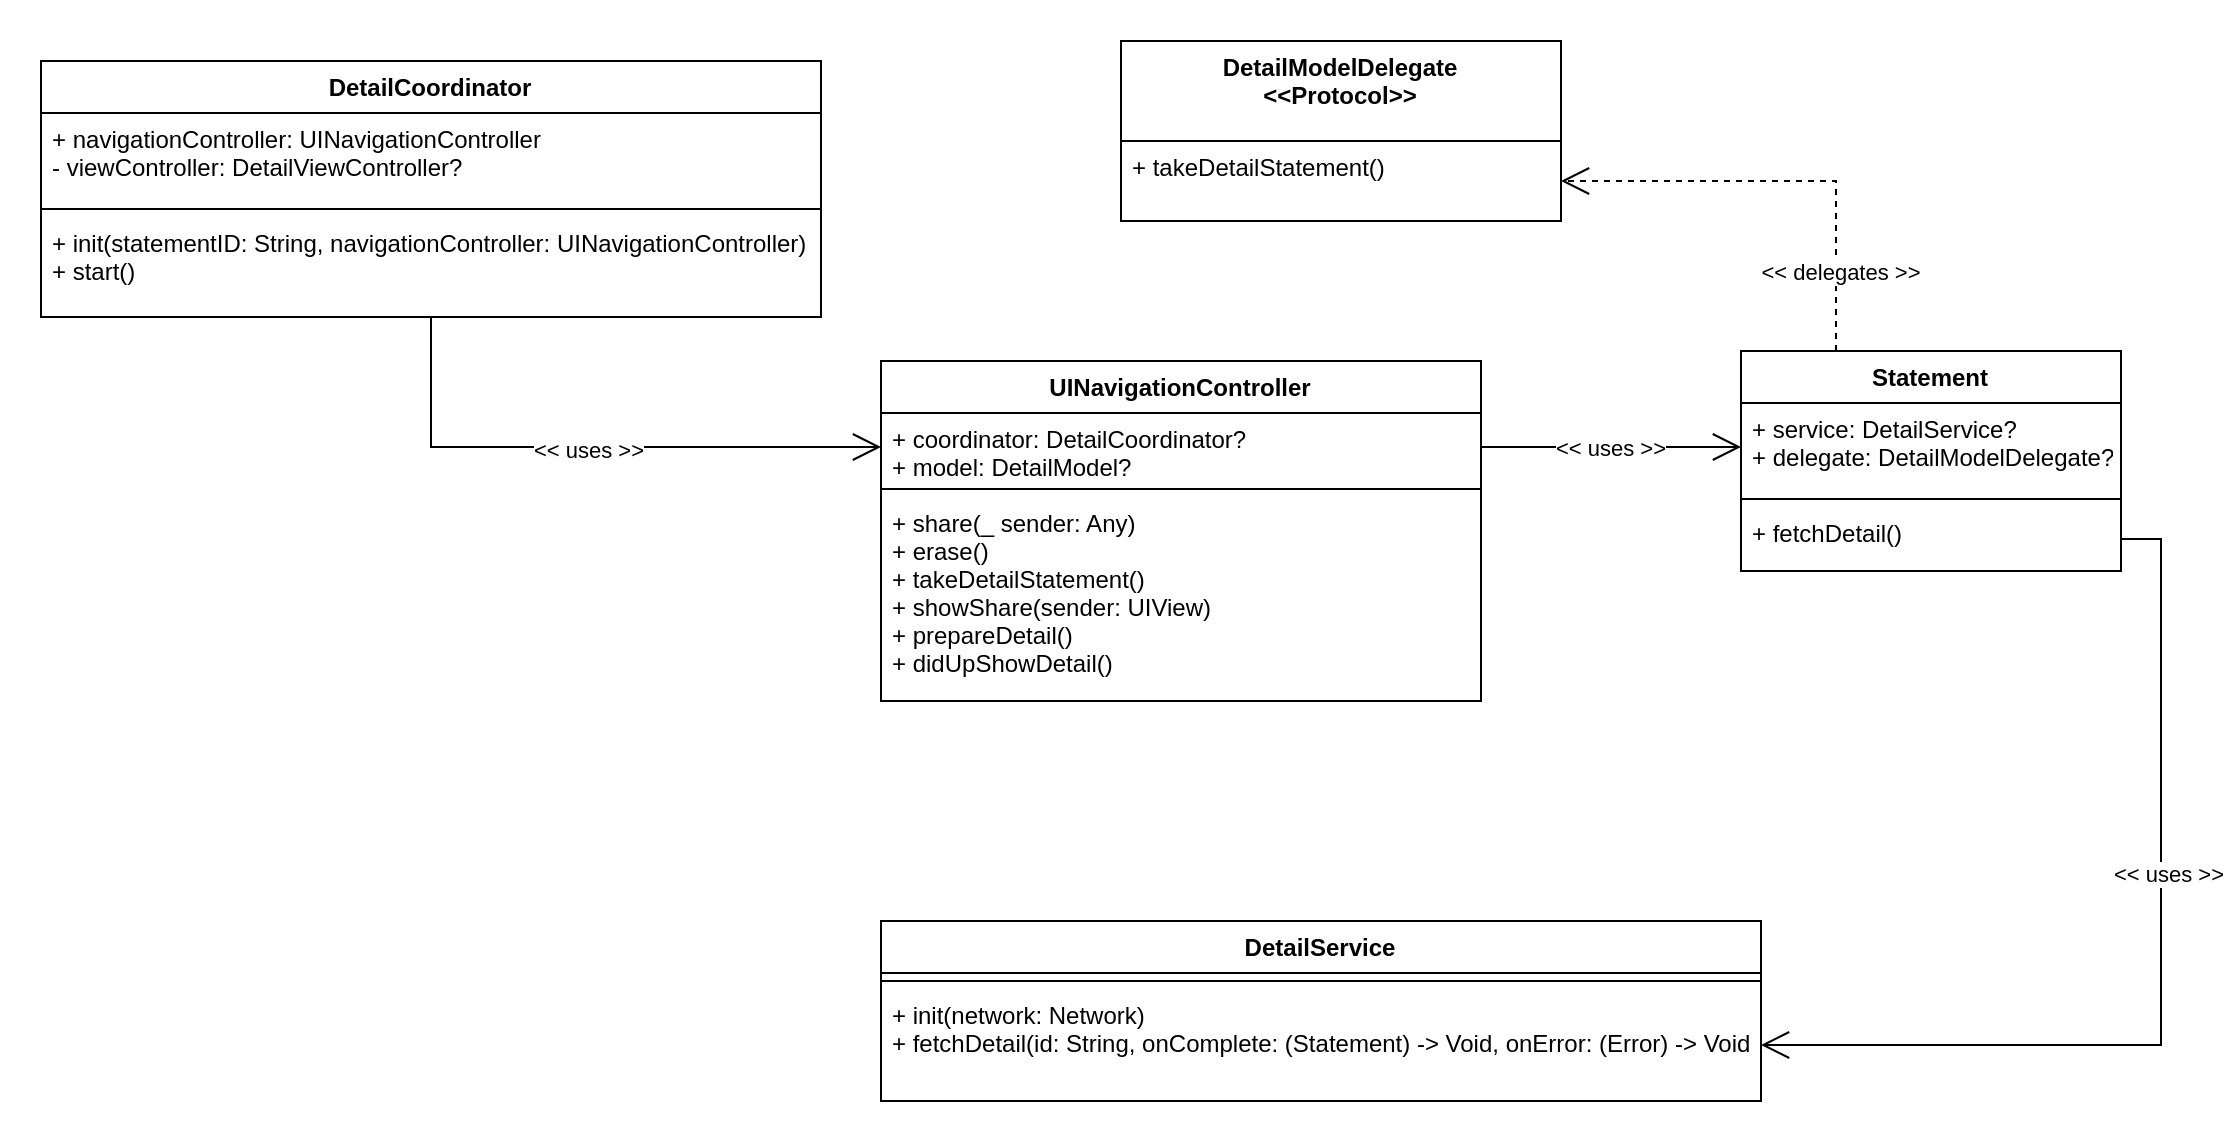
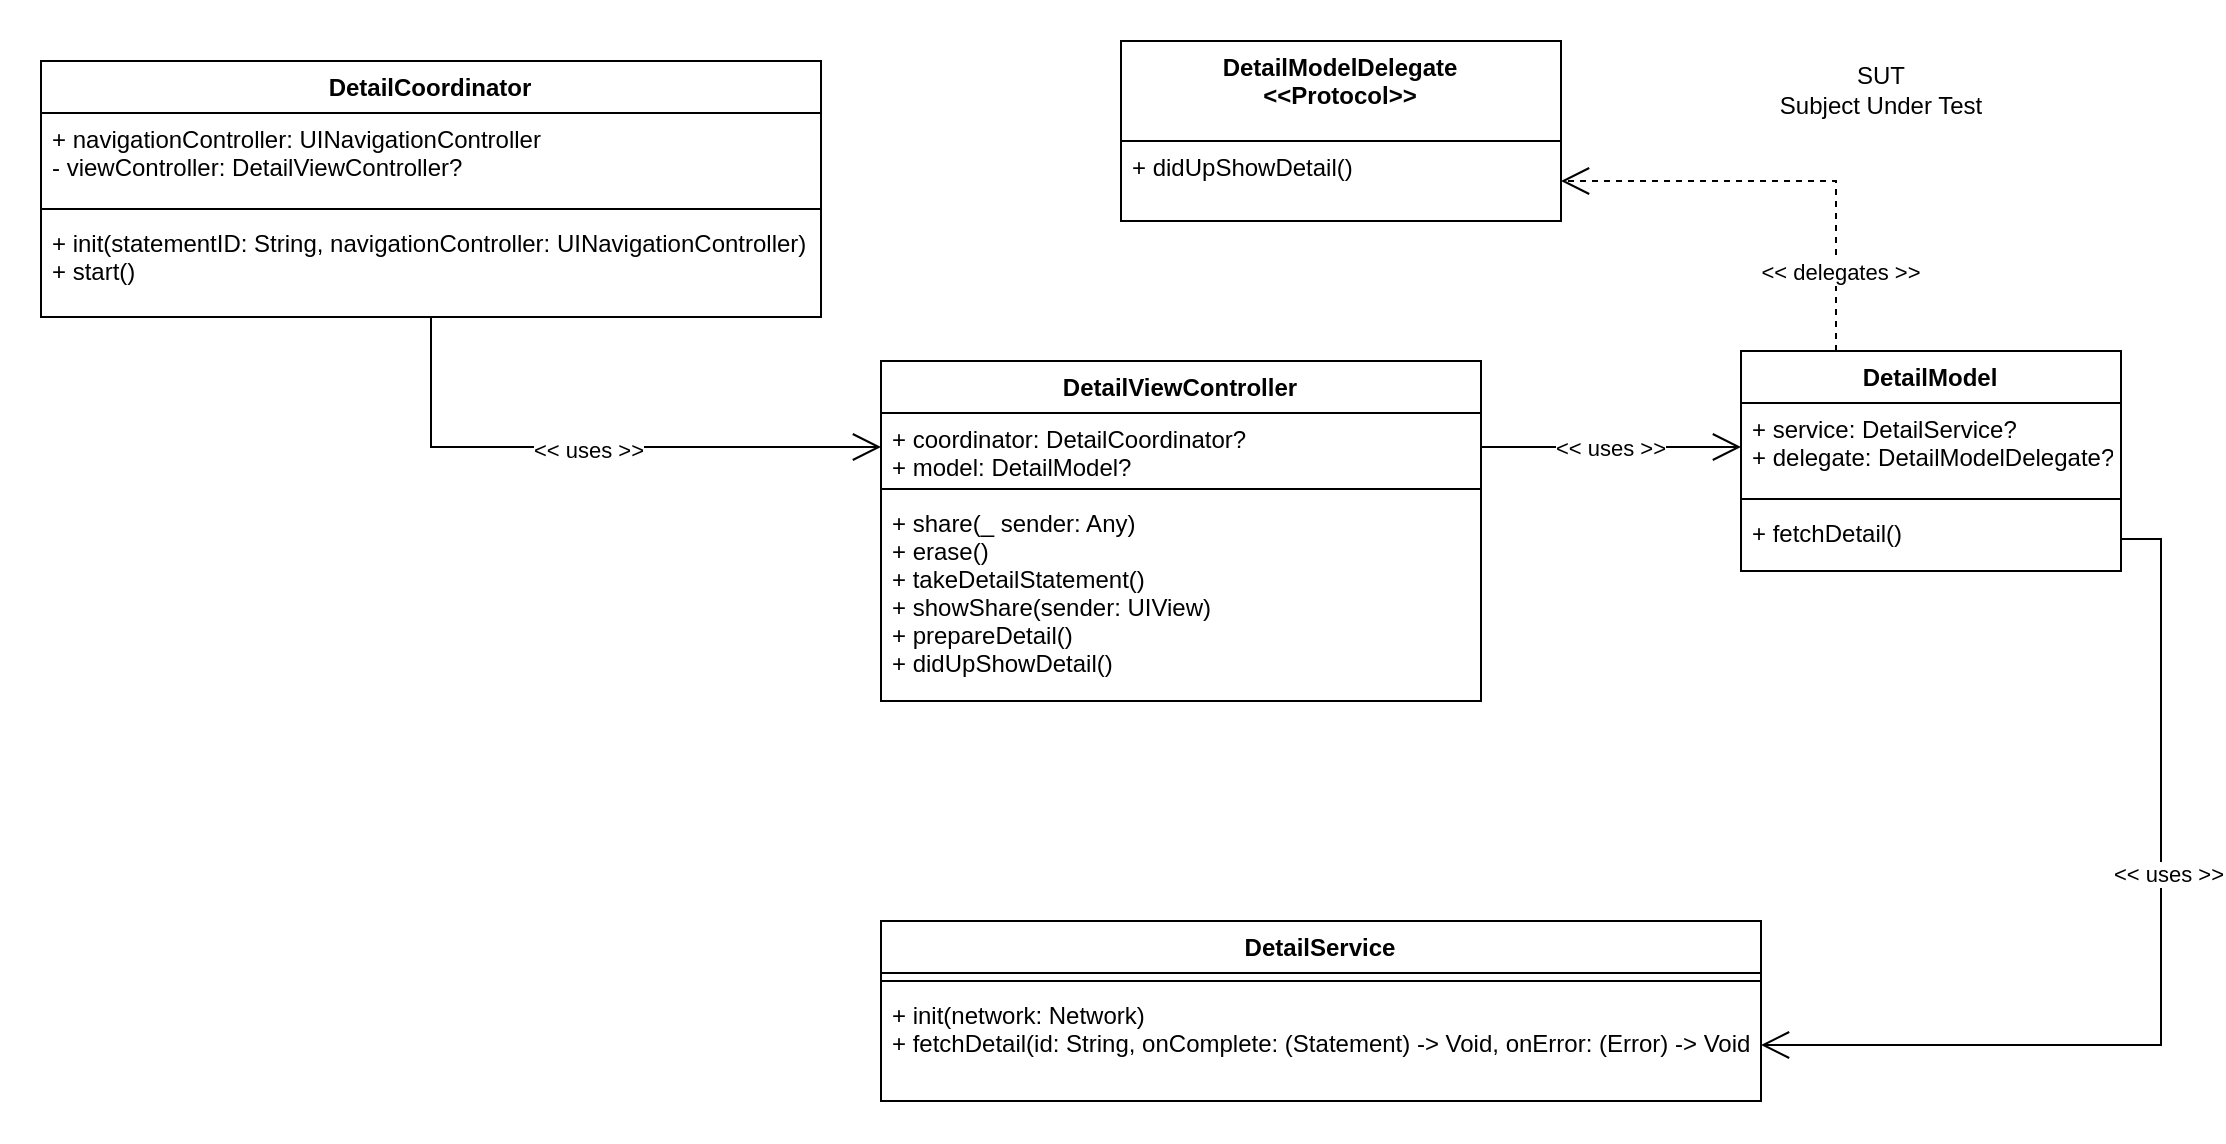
  <mxCell id="0" />
  <mxCell id="1" parent="0" />
- <mxCell id="2" value="UINavigationController" style="swimlane;fontStyle=1;align=center;verticalAlign=top;childLayout=stackLayout;horizontal=1;startSize=26;horizontalStack=0;resizeParent=1;resizeParentMax=0;resizeLast=0;collapsible=1;marginBottom=0;" vertex="1" parent="1"><mxGeometry x="440" y="180" width="300" height="170" as="geometry" /></mxCell>
+ <mxCell id="2" value="DetailViewController" style="swimlane;fontStyle=1;align=center;verticalAlign=top;childLayout=stackLayout;horizontal=1;startSize=26;horizontalStack=0;resizeParent=1;resizeParentMax=0;resizeLast=0;collapsible=1;marginBottom=0;" vertex="1" parent="1"><mxGeometry x="440" y="180" width="300" height="170" as="geometry" /></mxCell>
  <mxCell id="3" value="+ coordinator: DetailCoordinator?&#10;+ model: DetailModel?" style="text;strokeColor=none;fillColor=none;align=left;verticalAlign=top;spacingLeft=4;spacingRight=4;overflow=hidden;rotatable=0;points=[[0,0.5],[1,0.5]];portConstraint=eastwest;" vertex="1" parent="2"><mxGeometry y="26" width="300" height="34" as="geometry" /></mxCell>
  <mxCell id="4" value="" style="line;strokeWidth=1;fillColor=none;align=left;verticalAlign=middle;spacingTop=-1;spacingLeft=3;spacingRight=3;rotatable=0;labelPosition=right;points=[];portConstraint=eastwest;" vertex="1" parent="2"><mxGeometry y="60" width="300" height="8" as="geometry" /></mxCell>
  <mxCell id="5" value="+ share(_ sender: Any)&#10;+ erase()&#10;+ takeDetailStatement()&#10;+ showShare(sender: UIView)&#10;+ prepareDetail()&#10;+ didUpShowDetail() " style="text;strokeColor=none;fillColor=none;align=left;verticalAlign=top;spacingLeft=4;spacingRight=4;overflow=hidden;rotatable=0;points=[[0,0.5],[1,0.5]];portConstraint=eastwest;" vertex="1" parent="2"><mxGeometry y="68" width="300" height="102" as="geometry" /></mxCell>
  <mxCell id="6" value="DetailModelDelegate&#10;&lt;&lt;Protocol&gt;&gt;" style="swimlane;fontStyle=1;align=center;verticalAlign=top;childLayout=stackLayout;horizontal=1;startSize=50;horizontalStack=0;resizeParent=1;resizeParentMax=0;resizeLast=0;collapsible=1;marginBottom=0;" vertex="1" parent="1"><mxGeometry x="560" y="20" width="220" height="90" as="geometry" /></mxCell>
- <mxCell id="7" value="+ takeDetailStatement()" style="text;strokeColor=none;fillColor=none;align=left;verticalAlign=top;spacingLeft=4;spacingRight=4;overflow=hidden;rotatable=0;points=[[0,0.5],[1,0.5]];portConstraint=eastwest;" vertex="1" parent="6"><mxGeometry y="50" width="220" height="40" as="geometry" /></mxCell>
+ <mxCell id="7" value="+ didUpShowDetail()" style="text;strokeColor=none;fillColor=none;align=left;verticalAlign=top;spacingLeft=4;spacingRight=4;overflow=hidden;rotatable=0;points=[[0,0.5],[1,0.5]];portConstraint=eastwest;" vertex="1" parent="6"><mxGeometry y="50" width="220" height="40" as="geometry" /></mxCell>
  <mxCell id="8" style="edgeStyle=orthogonalEdgeStyle;rounded=0;orthogonalLoop=1;jettySize=auto;html=1;exitX=0.25;exitY=0;exitDx=0;exitDy=0;entryX=1;entryY=0.5;entryDx=0;entryDy=0;startArrow=none;startFill=0;endArrow=open;endFill=0;startSize=18;endSize=12;targetPerimeterSpacing=0;dashed=1;" edge="1" parent="1" source="10" target="7"><mxGeometry relative="1" as="geometry" /></mxCell>
  <mxCell id="9" value="&amp;lt;&amp;lt; delegates &amp;gt;&amp;gt;" style="edgeLabel;html=1;align=center;verticalAlign=middle;resizable=0;points=[];" vertex="1" connectable="0" parent="8"><mxGeometry x="-0.644" y="-1" relative="1" as="geometry"><mxPoint x="1" as="offset" /></mxGeometry></mxCell>
- <mxCell id="10" value="Statement" style="swimlane;fontStyle=1;align=center;verticalAlign=top;childLayout=stackLayout;horizontal=1;startSize=26;horizontalStack=0;resizeParent=1;resizeParentMax=0;resizeLast=0;collapsible=1;marginBottom=0;" vertex="1" parent="1"><mxGeometry x="870" y="175" width="190" height="110" as="geometry" /></mxCell>
+ <mxCell id="10" value="DetailModel" style="swimlane;fontStyle=1;align=center;verticalAlign=top;childLayout=stackLayout;horizontal=1;startSize=26;horizontalStack=0;resizeParent=1;resizeParentMax=0;resizeLast=0;collapsible=1;marginBottom=0;" vertex="1" parent="1"><mxGeometry x="870" y="175" width="190" height="110" as="geometry" /></mxCell>
  <mxCell id="11" value="+ service: DetailService?&#10;+ delegate: DetailModelDelegate?" style="text;strokeColor=none;fillColor=none;align=left;verticalAlign=top;spacingLeft=4;spacingRight=4;overflow=hidden;rotatable=0;points=[[0,0.5],[1,0.5]];portConstraint=eastwest;" vertex="1" parent="10"><mxGeometry y="26" width="190" height="44" as="geometry" /></mxCell>
  <mxCell id="12" value="" style="line;strokeWidth=1;fillColor=none;align=left;verticalAlign=middle;spacingTop=-1;spacingLeft=3;spacingRight=3;rotatable=0;labelPosition=right;points=[];portConstraint=eastwest;" vertex="1" parent="10"><mxGeometry y="70" width="190" height="8" as="geometry" /></mxCell>
  <mxCell id="13" value="+ fetchDetail()" style="text;strokeColor=none;fillColor=none;align=left;verticalAlign=top;spacingLeft=4;spacingRight=4;overflow=hidden;rotatable=0;points=[[0,0.5],[1,0.5]];portConstraint=eastwest;" vertex="1" parent="10"><mxGeometry y="78" width="190" height="32" as="geometry" /></mxCell>
  <mxCell id="14" value="DetailService" style="swimlane;fontStyle=1;align=center;verticalAlign=top;childLayout=stackLayout;horizontal=1;startSize=26;horizontalStack=0;resizeParent=1;resizeParentMax=0;resizeLast=0;collapsible=1;marginBottom=0;" vertex="1" parent="1"><mxGeometry x="440" y="460" width="440" height="90" as="geometry" /></mxCell>
  <mxCell id="15" value="" style="line;strokeWidth=1;fillColor=none;align=left;verticalAlign=middle;spacingTop=-1;spacingLeft=3;spacingRight=3;rotatable=0;labelPosition=right;points=[];portConstraint=eastwest;" vertex="1" parent="14"><mxGeometry y="26" width="440" height="8" as="geometry" /></mxCell>
  <mxCell id="16" value="+ init(network: Network)&#10;+ fetchDetail(id: String, onComplete: (Statement) -&gt; Void, onError: (Error) -&gt; Void&#10;" style="text;strokeColor=none;fillColor=none;align=left;verticalAlign=top;spacingLeft=4;spacingRight=4;overflow=hidden;rotatable=0;points=[[0,0.5],[1,0.5]];portConstraint=eastwest;" vertex="1" parent="14"><mxGeometry y="34" width="440" height="56" as="geometry" /></mxCell>
  <mxCell id="17" style="edgeStyle=orthogonalEdgeStyle;rounded=0;orthogonalLoop=1;jettySize=auto;html=1;exitX=1;exitY=0.5;exitDx=0;exitDy=0;startArrow=none;startFill=0;endArrow=open;endFill=0;startSize=18;endSize=12;targetPerimeterSpacing=0;" edge="1" parent="1" source="13" target="16"><mxGeometry relative="1" as="geometry" /></mxCell>
  <mxCell id="18" value="&amp;lt;&amp;lt; uses &amp;gt;&amp;gt;" style="edgeLabel;html=1;align=center;verticalAlign=middle;resizable=0;points=[];" vertex="1" connectable="0" parent="17"><mxGeometry x="-0.211" y="3" relative="1" as="geometry"><mxPoint as="offset" /></mxGeometry></mxCell>
  <mxCell id="19" value="" style="edgeStyle=orthogonalEdgeStyle;rounded=0;orthogonalLoop=1;jettySize=auto;html=1;startArrow=none;startFill=0;endArrow=open;endFill=0;startSize=18;endSize=12;targetPerimeterSpacing=0;entryX=0;entryY=0.5;entryDx=0;entryDy=0;" edge="1" parent="1" source="21" target="3"><mxGeometry relative="1" as="geometry"><mxPoint x="210" y="270" as="targetPoint" /></mxGeometry></mxCell>
  <mxCell id="20" value="&amp;lt;&amp;lt; uses &amp;gt;&amp;gt;" style="edgeLabel;html=1;align=center;verticalAlign=middle;resizable=0;points=[];" vertex="1" connectable="0" parent="19"><mxGeometry x="-0.017" y="-1" relative="1" as="geometry"><mxPoint as="offset" /></mxGeometry></mxCell>
  <mxCell id="21" value="DetailCoordinator" style="swimlane;fontStyle=1;align=center;verticalAlign=top;childLayout=stackLayout;horizontal=1;startSize=26;horizontalStack=0;resizeParent=1;resizeParentMax=0;resizeLast=0;collapsible=1;marginBottom=0;" vertex="1" parent="1"><mxGeometry x="20" y="30" width="390" height="128" as="geometry" /></mxCell>
  <mxCell id="22" value="+ navigationController: UINavigationController&#10;- viewController: DetailViewController?" style="text;strokeColor=none;fillColor=none;align=left;verticalAlign=top;spacingLeft=4;spacingRight=4;overflow=hidden;rotatable=0;points=[[0,0.5],[1,0.5]];portConstraint=eastwest;" vertex="1" parent="21"><mxGeometry y="26" width="390" height="44" as="geometry" /></mxCell>
  <mxCell id="23" value="" style="line;strokeWidth=1;fillColor=none;align=left;verticalAlign=middle;spacingTop=-1;spacingLeft=3;spacingRight=3;rotatable=0;labelPosition=right;points=[];portConstraint=eastwest;" vertex="1" parent="21"><mxGeometry y="70" width="390" height="8" as="geometry" /></mxCell>
  <mxCell id="24" value="+ init(statementID: String, navigationController: UINavigationController)&#10;+ start()" style="text;strokeColor=none;fillColor=none;align=left;verticalAlign=top;spacingLeft=4;spacingRight=4;overflow=hidden;rotatable=0;points=[[0,0.5],[1,0.5]];portConstraint=eastwest;" vertex="1" parent="21"><mxGeometry y="78" width="390" height="50" as="geometry" /></mxCell>
+ <mxCell id="25" value="SUT&lt;br&gt;Subject Under Test" style="text;html=1;align=center;verticalAlign=middle;resizable=0;points=[];autosize=1;strokeColor=none;fillColor=none;" vertex="1" parent="1"><mxGeometry x="880" y="30" width="120" height="30" as="geometry" /></mxCell>
  <mxCell id="26" style="edgeStyle=orthogonalEdgeStyle;rounded=0;orthogonalLoop=1;jettySize=auto;html=1;exitX=1;exitY=0.5;exitDx=0;exitDy=0;startArrow=none;startFill=0;endArrow=open;endFill=0;startSize=18;endSize=12;targetPerimeterSpacing=0;entryX=0;entryY=0.5;entryDx=0;entryDy=0;" edge="1" parent="1" source="3" target="11"><mxGeometry relative="1" as="geometry" /></mxCell>
  <mxCell id="27" value="&amp;lt;&amp;lt; uses &amp;gt;&amp;gt;" style="edgeLabel;html=1;align=center;verticalAlign=middle;resizable=0;points=[];" vertex="1" connectable="0" parent="26"><mxGeometry x="-0.038" y="1" relative="1" as="geometry"><mxPoint x="1" y="1" as="offset" /></mxGeometry></mxCell>
